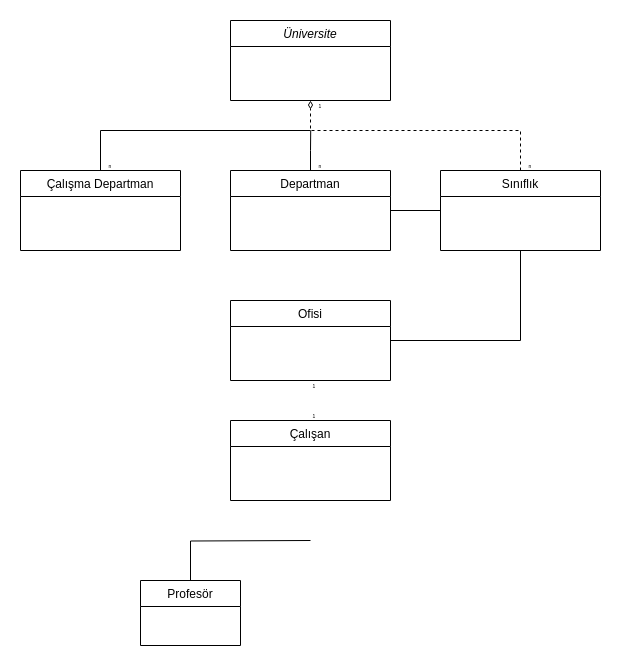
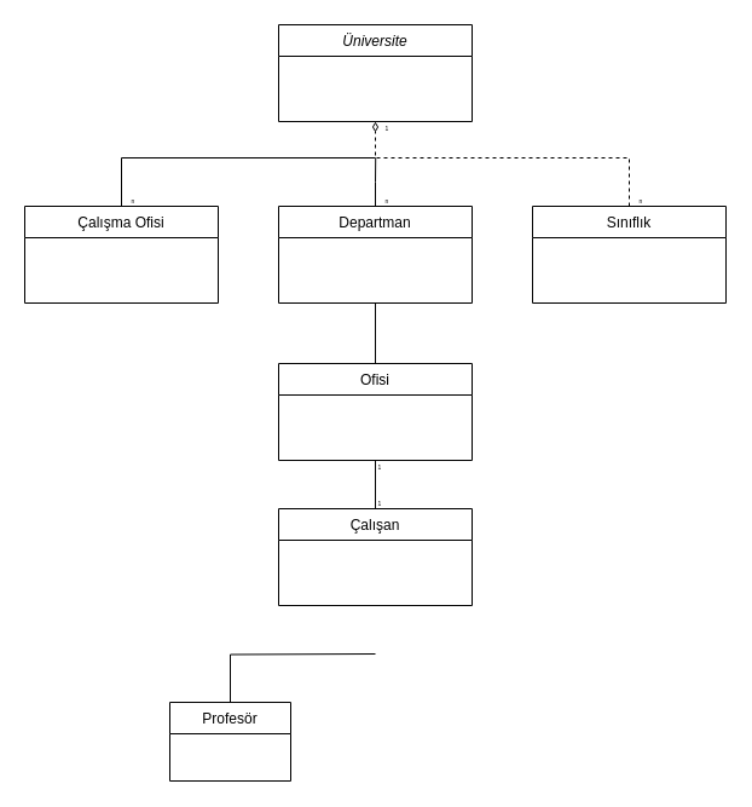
  <mxCell id="0" />
  <mxCell id="1" parent="0" />
  <mxCell id="2" value="Üniversite" style="swimlane;fontStyle=2;align=center;verticalAlign=top;childLayout=stackLayout;horizontal=1;startSize=26;horizontalStack=0;resizeParent=1;resizeLast=0;collapsible=1;marginBottom=0;rounded=0;shadow=0;strokeWidth=1;" parent="1" vertex="1"><mxGeometry x="230" y="20" width="160" height="80" as="geometry"><mxRectangle x="230" y="140" width="160" height="26" as="alternateBounds" /></mxGeometry></mxCell>
  <mxCell id="3" style="edgeStyle=orthogonalEdgeStyle;rounded=0;orthogonalLoop=1;jettySize=auto;html=1;endArrow=none;endFill=0;exitX=0.5;exitY=0;exitDx=0;exitDy=0;" edge="1" parent="1" source="4"><mxGeometry relative="1" as="geometry"><mxPoint x="310" y="130" as="targetPoint" /><Array as="points"><mxPoint x="100" y="130" /><mxPoint x="100" y="130" /></Array></mxGeometry></mxCell>
- <mxCell id="4" value="Çalışma Departman" style="swimlane;fontStyle=0;align=center;verticalAlign=top;childLayout=stackLayout;horizontal=1;startSize=26;horizontalStack=0;resizeParent=1;resizeLast=0;collapsible=1;marginBottom=0;rounded=0;shadow=0;strokeWidth=1;" parent="1" vertex="1"><mxGeometry x="20" y="170" width="160" height="80" as="geometry"><mxRectangle x="130" y="380" width="160" height="26" as="alternateBounds" /></mxGeometry></mxCell>
+ <mxCell id="4" value="Çalışma Ofisi" style="swimlane;fontStyle=0;align=center;verticalAlign=top;childLayout=stackLayout;horizontal=1;startSize=26;horizontalStack=0;resizeParent=1;resizeLast=0;collapsible=1;marginBottom=0;rounded=0;shadow=0;strokeWidth=1;" parent="1" vertex="1"><mxGeometry x="20" y="170" width="160" height="80" as="geometry"><mxRectangle x="130" y="380" width="160" height="26" as="alternateBounds" /></mxGeometry></mxCell>
  <mxCell id="5" style="edgeStyle=orthogonalEdgeStyle;rounded=0;orthogonalLoop=1;jettySize=auto;html=1;exitX=0.5;exitY=0;exitDx=0;exitDy=0;endArrow=none;endFill=0;" edge="1" parent="1" source="7"><mxGeometry relative="1" as="geometry"><mxPoint x="310.207" y="130" as="targetPoint" /></mxGeometry></mxCell>
- <mxCell id="6" value="" style="edgeStyle=orthogonalEdgeStyle;rounded=0;orthogonalLoop=1;jettySize=auto;html=1;endArrow=none;endFill=0;" edge="1" parent="1" source="7" target="9"><mxGeometry relative="1" as="geometry" /></mxCell>
+ <mxCell id="6" value="" style="edgeStyle=orthogonalEdgeStyle;rounded=0;orthogonalLoop=1;jettySize=auto;html=1;endArrow=none;endFill=0;" edge="1" parent="1" source="7" target="11"><mxGeometry relative="1" as="geometry" /></mxCell>
  <mxCell id="7" value="Departman" style="swimlane;fontStyle=0;align=center;verticalAlign=top;childLayout=stackLayout;horizontal=1;startSize=26;horizontalStack=0;resizeParent=1;resizeLast=0;collapsible=1;marginBottom=0;rounded=0;shadow=0;strokeWidth=1;" parent="1" vertex="1"><mxGeometry x="230" y="170" width="160" height="80" as="geometry"><mxRectangle x="340" y="380" width="170" height="26" as="alternateBounds" /></mxGeometry></mxCell>
  <mxCell id="8" style="edgeStyle=orthogonalEdgeStyle;rounded=0;orthogonalLoop=1;jettySize=auto;html=1;entryX=0.5;entryY=1;entryDx=0;entryDy=0;endArrow=diamondThin;endFill=0;exitX=0.5;exitY=0;exitDx=0;exitDy=0;dashed=1;" edge="1" parent="1" source="9" target="2"><mxGeometry relative="1" as="geometry"><Array as="points"><mxPoint x="520" y="130" /><mxPoint x="310" y="130" /></Array></mxGeometry></mxCell>
  <mxCell id="9" value="Sınıflık" style="swimlane;fontStyle=0;align=center;verticalAlign=top;childLayout=stackLayout;horizontal=1;startSize=26;horizontalStack=0;resizeParent=1;resizeLast=0;collapsible=1;marginBottom=0;rounded=0;shadow=0;strokeWidth=1;" vertex="1" parent="1"><mxGeometry x="440" y="170" width="160" height="80" as="geometry"><mxRectangle x="340" y="380" width="170" height="26" as="alternateBounds" /></mxGeometry></mxCell>
- <mxCell id="10" value="" style="edgeStyle=orthogonalEdgeStyle;rounded=0;orthogonalLoop=1;jettySize=auto;html=1;endArrow=none;endFill=0;" edge="1" parent="1" source="11" target="9"><mxGeometry relative="1" as="geometry" /></mxCell>
+ <mxCell id="10" value="" style="edgeStyle=orthogonalEdgeStyle;rounded=0;orthogonalLoop=1;jettySize=auto;html=1;endArrow=none;endFill=0;" edge="1" parent="1" source="11" target="13"><mxGeometry relative="1" as="geometry" /></mxCell>
  <mxCell id="11" value="Ofisi" style="swimlane;fontStyle=0;align=center;verticalAlign=top;childLayout=stackLayout;horizontal=1;startSize=26;horizontalStack=0;resizeParent=1;resizeLast=0;collapsible=1;marginBottom=0;rounded=0;shadow=0;strokeWidth=1;" vertex="1" parent="1"><mxGeometry x="230" y="300" width="160" height="80" as="geometry"><mxRectangle x="340" y="380" width="170" height="26" as="alternateBounds" /></mxGeometry></mxCell>
  <mxCell id="12" value="" style="edgeStyle=orthogonalEdgeStyle;rounded=0;orthogonalLoop=1;jettySize=auto;html=1;endArrow=none;endFill=0;" edge="1" parent="1" target="14"><mxGeometry relative="1" as="geometry"><mxPoint x="310" y="540" as="sourcePoint" /></mxGeometry></mxCell>
  <mxCell id="13" value="Çalışan" style="swimlane;fontStyle=0;align=center;verticalAlign=top;childLayout=stackLayout;horizontal=1;startSize=26;horizontalStack=0;resizeParent=1;resizeLast=0;collapsible=1;marginBottom=0;rounded=0;shadow=0;strokeWidth=1;" vertex="1" parent="1"><mxGeometry x="230" y="420" width="160" height="80" as="geometry"><mxRectangle x="340" y="380" width="170" height="26" as="alternateBounds" /></mxGeometry></mxCell>
  <mxCell id="14" value="Profesör" style="swimlane;fontStyle=0;align=center;verticalAlign=top;childLayout=stackLayout;horizontal=1;startSize=26;horizontalStack=0;resizeParent=1;resizeLast=0;collapsible=1;marginBottom=0;rounded=0;shadow=0;strokeWidth=1;" vertex="1" parent="1"><mxGeometry x="140" y="580" width="100" height="65" as="geometry"><mxRectangle x="340" y="380" width="170" height="26" as="alternateBounds" /></mxGeometry></mxCell>
  <mxCell id="15" value="1" style="text;html=1;strokeColor=none;fillColor=none;align=center;verticalAlign=middle;whiteSpace=wrap;rounded=0;fontSize=5;" vertex="1" parent="1"><mxGeometry x="284" y="400" width="60" height="30" as="geometry" /></mxCell>
  <mxCell id="16" value="1" style="text;html=1;strokeColor=none;fillColor=none;align=center;verticalAlign=middle;whiteSpace=wrap;rounded=0;fontSize=5;" vertex="1" parent="1"><mxGeometry x="284" y="370" width="60" height="30" as="geometry" /></mxCell>
  <mxCell id="17" value="1" style="text;html=1;strokeColor=none;fillColor=none;align=center;verticalAlign=middle;whiteSpace=wrap;rounded=0;fontSize=5;" vertex="1" parent="1"><mxGeometry x="290" y="90" width="60" height="30" as="geometry" /></mxCell>
  <mxCell id="18" value="n" style="text;html=1;strokeColor=none;fillColor=none;align=center;verticalAlign=middle;whiteSpace=wrap;rounded=0;fontSize=5;" vertex="1" parent="1"><mxGeometry x="290" y="150" width="60" height="30" as="geometry" /></mxCell>
  <mxCell id="19" value="n" style="text;html=1;strokeColor=none;fillColor=none;align=center;verticalAlign=middle;whiteSpace=wrap;rounded=0;fontSize=5;" vertex="1" parent="1"><mxGeometry x="500" y="150" width="60" height="30" as="geometry" /></mxCell>
  <mxCell id="20" value="n" style="text;html=1;strokeColor=none;fillColor=none;align=center;verticalAlign=middle;whiteSpace=wrap;rounded=0;fontSize=5;" vertex="1" parent="1"><mxGeometry x="80" y="150" width="60" height="30" as="geometry" /></mxCell>
